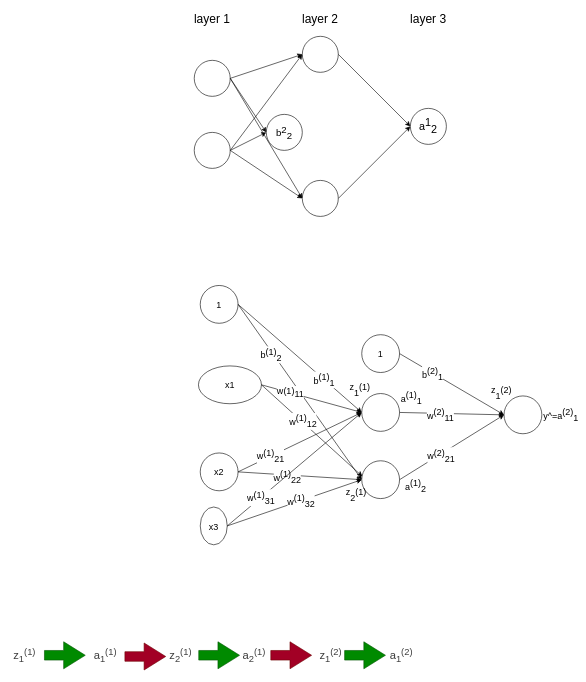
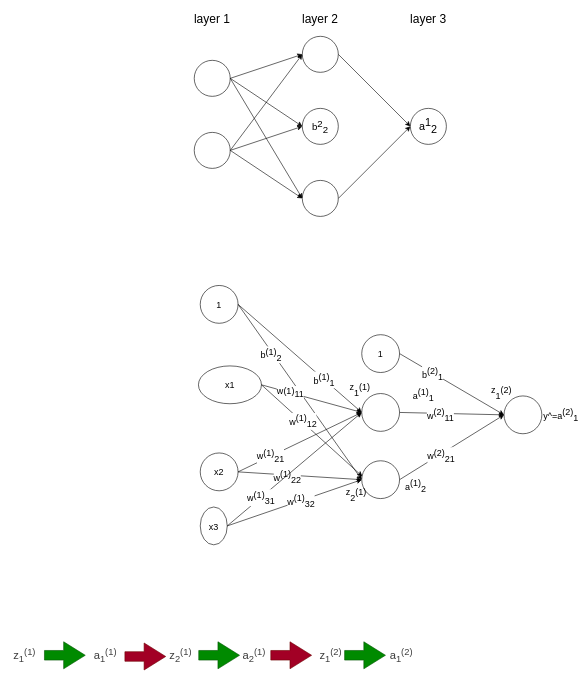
  <mxCell id="0" />
  <mxCell id="1" parent="0" />
  <mxCell id="2" value="" style="ellipse;whiteSpace=wrap;html=1;aspect=fixed;" parent="1" vertex="1"><mxGeometry x="323" y="100" width="60" height="60" as="geometry" /></mxCell>
  <mxCell id="3" value="" style="ellipse;whiteSpace=wrap;html=1;aspect=fixed;" parent="1" vertex="1"><mxGeometry x="323" y="220" width="60" height="60" as="geometry" /></mxCell>
  <mxCell id="4" value="" style="ellipse;whiteSpace=wrap;html=1;aspect=fixed;" parent="1" vertex="1"><mxGeometry x="503" y="300" width="60" height="60" as="geometry" /></mxCell>
- <mxCell id="5" value="b&lt;sup style=&quot;font-size: 16px;&quot;&gt;2&lt;/sup&gt;&lt;span style=&quot;font-size: 16px;&quot;&gt;&lt;sub style=&quot;font-size: 16px;&quot;&gt;2&lt;/sub&gt;&lt;/span&gt;" style="ellipse;whiteSpace=wrap;html=1;aspect=fixed;fontSize=16;" parent="1" vertex="1"><mxGeometry x="443" y="190" width="60" height="60" as="geometry" /></mxCell>
+ <mxCell id="5" value="b&lt;sup style=&quot;font-size: 16px;&quot;&gt;2&lt;/sup&gt;&lt;span style=&quot;font-size: 16px;&quot;&gt;&lt;sub style=&quot;font-size: 16px;&quot;&gt;2&lt;/sub&gt;&lt;/span&gt;" style="ellipse;whiteSpace=wrap;html=1;aspect=fixed;fontSize=16;" parent="1" vertex="1"><mxGeometry x="503" y="180" width="60" height="60" as="geometry" /></mxCell>
  <mxCell id="6" value="" style="ellipse;whiteSpace=wrap;html=1;aspect=fixed;" parent="1" vertex="1"><mxGeometry x="503" y="60" width="60" height="60" as="geometry" /></mxCell>
  <mxCell id="7" value="a&lt;sup style=&quot;font-size: 18px;&quot;&gt;1&lt;/sup&gt;&lt;sub style=&quot;font-size: 18px;&quot;&gt;2&lt;/sub&gt;" style="ellipse;whiteSpace=wrap;html=1;aspect=fixed;fontSize=18;" parent="1" vertex="1"><mxGeometry x="683" y="180" width="60" height="60" as="geometry" /></mxCell>
  <mxCell id="8" value="" style="endArrow=classic;html=1;exitX=1;exitY=0.5;exitDx=0;exitDy=0;entryX=0;entryY=0.5;entryDx=0;entryDy=0;" parent="1" source="2" target="6" edge="1"><mxGeometry width="50" height="50" relative="1" as="geometry"><mxPoint x="663" y="340" as="sourcePoint" /><mxPoint x="713" y="290" as="targetPoint" /></mxGeometry></mxCell>
  <mxCell id="9" value="" style="endArrow=classic;html=1;exitX=1;exitY=0.5;exitDx=0;exitDy=0;entryX=0;entryY=0.5;entryDx=0;entryDy=0;" parent="1" source="2" target="5" edge="1"><mxGeometry width="50" height="50" relative="1" as="geometry"><mxPoint x="393" y="140" as="sourcePoint" /><mxPoint x="513" y="90" as="targetPoint" /></mxGeometry></mxCell>
  <mxCell id="10" value="" style="endArrow=classic;html=1;exitX=1;exitY=0.5;exitDx=0;exitDy=0;entryX=0;entryY=0.5;entryDx=0;entryDy=0;" parent="1" source="2" target="4" edge="1"><mxGeometry width="50" height="50" relative="1" as="geometry"><mxPoint x="403" y="150" as="sourcePoint" /><mxPoint x="523" y="100" as="targetPoint" /></mxGeometry></mxCell>
  <mxCell id="11" value="" style="endArrow=classic;html=1;exitX=1;exitY=0.5;exitDx=0;exitDy=0;entryX=0;entryY=0.5;entryDx=0;entryDy=0;" parent="1" source="3" target="6" edge="1"><mxGeometry width="50" height="50" relative="1" as="geometry"><mxPoint x="413" y="160" as="sourcePoint" /><mxPoint x="533" y="110" as="targetPoint" /></mxGeometry></mxCell>
  <mxCell id="12" value="" style="endArrow=classic;html=1;exitX=1;exitY=0.5;exitDx=0;exitDy=0;entryX=0;entryY=0.5;entryDx=0;entryDy=0;" parent="1" source="3" target="5" edge="1"><mxGeometry width="50" height="50" relative="1" as="geometry"><mxPoint x="423" y="170" as="sourcePoint" /><mxPoint x="543" y="120" as="targetPoint" /></mxGeometry></mxCell>
  <mxCell id="13" value="" style="endArrow=classic;html=1;exitX=1;exitY=0.5;exitDx=0;exitDy=0;entryX=0;entryY=0.5;entryDx=0;entryDy=0;" parent="1" source="3" target="4" edge="1"><mxGeometry width="50" height="50" relative="1" as="geometry"><mxPoint x="433" y="180" as="sourcePoint" /><mxPoint x="553" y="130" as="targetPoint" /></mxGeometry></mxCell>
  <mxCell id="14" value="" style="endArrow=classic;html=1;exitX=1;exitY=0.5;exitDx=0;exitDy=0;entryX=0;entryY=0.5;entryDx=0;entryDy=0;" parent="1" source="6" target="7" edge="1"><mxGeometry width="50" height="50" relative="1" as="geometry"><mxPoint x="453" y="200" as="sourcePoint" /><mxPoint x="573" y="150" as="targetPoint" /></mxGeometry></mxCell>
  <mxCell id="15" value="" style="endArrow=classic;html=1;exitX=1;exitY=0.5;exitDx=0;exitDy=0;" parent="1" source="4" edge="1"><mxGeometry width="50" height="50" relative="1" as="geometry"><mxPoint x="463" y="210" as="sourcePoint" /><mxPoint x="683" y="210" as="targetPoint" /></mxGeometry></mxCell>
  <mxCell id="16" value="layer 1" style="text;html=1;strokeColor=none;fillColor=none;align=center;verticalAlign=middle;whiteSpace=wrap;rounded=0;fontSize=20;" parent="1" vertex="1"><mxGeometry x="313" y="20" width="80" height="20" as="geometry" /></mxCell>
  <mxCell id="17" value="layer 2" style="text;html=1;strokeColor=none;fillColor=none;align=center;verticalAlign=middle;whiteSpace=wrap;rounded=0;fontSize=20;" parent="1" vertex="1"><mxGeometry x="493" y="20" width="80" height="20" as="geometry" /></mxCell>
  <mxCell id="18" value="layer 3" style="text;html=1;strokeColor=none;fillColor=none;align=center;verticalAlign=middle;whiteSpace=wrap;rounded=0;fontSize=20;" parent="1" vertex="1"><mxGeometry x="678" y="20" width="70" height="20" as="geometry" /></mxCell>
  <mxCell id="19" value="1" style="ellipse;whiteSpace=wrap;html=1;aspect=fixed;fontSize=15;" vertex="1" parent="1"><mxGeometry x="333" y="475" width="63" height="63" as="geometry" /></mxCell>
  <mxCell id="20" value="x1" style="ellipse;whiteSpace=wrap;html=1;aspect=fixed;fontSize=15;" vertex="1" parent="1"><mxGeometry x="330" y="609" width="105" height="63" as="geometry" /></mxCell>
  <mxCell id="21" value="x3" style="ellipse;whiteSpace=wrap;html=1;aspect=fixed;fontSize=15;" vertex="1" parent="1"><mxGeometry x="333" y="844" width="45" height="63" as="geometry" /></mxCell>
  <mxCell id="22" value="x2" style="ellipse;whiteSpace=wrap;html=1;aspect=fixed;fontSize=15;" vertex="1" parent="1"><mxGeometry x="333" y="754" width="63" height="63" as="geometry" /></mxCell>
  <mxCell id="23" value="" style="ellipse;whiteSpace=wrap;html=1;aspect=fixed;fontSize=15;" vertex="1" parent="1"><mxGeometry x="602" y="767" width="63" height="63" as="geometry" /></mxCell>
  <mxCell id="24" value="" style="ellipse;whiteSpace=wrap;html=1;aspect=fixed;fontSize=15;" vertex="1" parent="1"><mxGeometry x="602" y="655" width="63" height="63" as="geometry" /></mxCell>
  <mxCell id="25" value="1" style="ellipse;whiteSpace=wrap;html=1;aspect=fixed;fontSize=15;" vertex="1" parent="1"><mxGeometry x="602" y="557" width="63" height="63" as="geometry" /></mxCell>
  <mxCell id="26" value="" style="ellipse;whiteSpace=wrap;html=1;aspect=fixed;fontSize=15;" vertex="1" parent="1"><mxGeometry x="839" y="659" width="63" height="63" as="geometry" /></mxCell>
  <mxCell id="27" value="" style="endArrow=classic;html=1;exitX=1;exitY=0.5;exitDx=0;exitDy=0;entryX=0;entryY=0.5;entryDx=0;entryDy=0;fontSize=15;" edge="1" parent="1" source="19" target="24"><mxGeometry width="50" height="50" relative="1" as="geometry"><mxPoint x="668" y="741" as="sourcePoint" /><mxPoint x="718" y="691" as="targetPoint" /></mxGeometry></mxCell>
  <mxCell id="28" value="b&lt;sup style=&quot;font-size: 15px;&quot;&gt;(1)&lt;/sup&gt;&lt;font style=&quot;font-size: 15px;&quot;&gt;&lt;sub style=&quot;font-size: 15px;&quot;&gt;1&lt;/sub&gt;&lt;/font&gt;" style="edgeLabel;html=1;align=center;verticalAlign=middle;resizable=0;points=[];fontSize=15;" vertex="1" connectable="0" parent="27"><mxGeometry x="0.379" y="-1" relative="1" as="geometry"><mxPoint x="1" as="offset" /></mxGeometry></mxCell>
  <mxCell id="29" value="" style="endArrow=classic;html=1;exitX=1;exitY=0.5;exitDx=0;exitDy=0;entryX=0;entryY=0.5;entryDx=0;entryDy=0;fontSize=15;" edge="1" parent="1" source="19" target="23"><mxGeometry width="50" height="50" relative="1" as="geometry"><mxPoint x="406" y="555.5" as="sourcePoint" /><mxPoint x="527" y="706.5" as="targetPoint" /></mxGeometry></mxCell>
  <mxCell id="30" value="b&lt;sup style=&quot;font-size: 15px;&quot;&gt;(1)&lt;/sup&gt;&lt;sub style=&quot;font-size: 15px;&quot;&gt;2&lt;/sub&gt;" style="edgeLabel;html=1;align=center;verticalAlign=middle;resizable=0;points=[];fontSize=15;" vertex="1" connectable="0" parent="29"><mxGeometry x="-0.446" y="-3" relative="1" as="geometry"><mxPoint as="offset" /></mxGeometry></mxCell>
  <mxCell id="31" value="" style="endArrow=classic;html=1;exitX=1;exitY=0.5;exitDx=0;exitDy=0;entryX=0;entryY=0.5;entryDx=0;entryDy=0;fontSize=15;" edge="1" parent="1" source="20" target="24"><mxGeometry width="50" height="50" relative="1" as="geometry"><mxPoint x="406" y="555.5" as="sourcePoint" /><mxPoint x="527" y="803.5" as="targetPoint" /></mxGeometry></mxCell>
  <mxCell id="32" value="w&lt;span style=&quot;font-size: 15px;&quot;&gt;(1)&lt;/span&gt;&lt;font style=&quot;font-size: 15px;&quot;&gt;&lt;sub style=&quot;font-size: 15px;&quot;&gt;11&lt;/sub&gt;&lt;/font&gt;" style="edgeLabel;html=1;align=center;verticalAlign=middle;resizable=0;points=[];fontSize=15;" vertex="1" connectable="0" parent="31"><mxGeometry x="-0.429" y="1" relative="1" as="geometry"><mxPoint as="offset" /></mxGeometry></mxCell>
  <mxCell id="33" value="" style="endArrow=classic;html=1;exitX=1;exitY=0.5;exitDx=0;exitDy=0;entryX=0.016;entryY=0.413;entryDx=0;entryDy=0;entryPerimeter=0;fontSize=15;" edge="1" parent="1" source="20" target="23"><mxGeometry width="50" height="50" relative="1" as="geometry"><mxPoint x="416" y="565.5" as="sourcePoint" /><mxPoint x="537" y="813.5" as="targetPoint" /></mxGeometry></mxCell>
  <mxCell id="34" value="w&lt;sup style=&quot;font-size: 15px;&quot;&gt;(1)&lt;/sup&gt;&lt;span style=&quot;font-size: 15px;&quot;&gt;&lt;sub style=&quot;font-size: 15px;&quot;&gt;12&lt;/sub&gt;&lt;/span&gt;" style="edgeLabel;html=1;align=center;verticalAlign=middle;resizable=0;points=[];fontSize=15;" vertex="1" connectable="0" parent="33"><mxGeometry x="-0.199" y="1" relative="1" as="geometry"><mxPoint as="offset" /></mxGeometry></mxCell>
  <mxCell id="35" value="" style="endArrow=classic;html=1;fontSize=15;exitX=1;exitY=0.5;exitDx=0;exitDy=0;entryX=0;entryY=0.5;entryDx=0;entryDy=0;" edge="1" parent="1" source="22" target="24"><mxGeometry width="50" height="50" relative="1" as="geometry"><mxPoint x="668" y="730" as="sourcePoint" /><mxPoint x="718" y="680" as="targetPoint" /></mxGeometry></mxCell>
  <mxCell id="36" value="w&lt;sup style=&quot;font-size: 15px;&quot;&gt;(1)&lt;/sup&gt;&lt;sub style=&quot;font-size: 15px;&quot;&gt;21&lt;/sub&gt;" style="edgeLabel;html=1;align=center;verticalAlign=middle;resizable=0;points=[];fontSize=15;" vertex="1" connectable="0" parent="35"><mxGeometry x="-0.471" y="2" relative="1" as="geometry"><mxPoint as="offset" /></mxGeometry></mxCell>
  <mxCell id="37" value="" style="endArrow=classic;html=1;fontSize=15;exitX=1;exitY=0.5;exitDx=0;exitDy=0;entryX=0;entryY=0.5;entryDx=0;entryDy=0;" edge="1" parent="1" source="22" target="23"><mxGeometry width="50" height="50" relative="1" as="geometry"><mxPoint x="406" y="765.5" as="sourcePoint" /><mxPoint x="612" y="705.5" as="targetPoint" /></mxGeometry></mxCell>
  <mxCell id="38" value="w&lt;sup style=&quot;font-size: 15px;&quot;&gt;(1)&lt;/sup&gt;&lt;sub style=&quot;font-size: 15px;&quot;&gt;22&lt;/sub&gt;" style="edgeLabel;html=1;align=center;verticalAlign=middle;resizable=0;points=[];fontSize=15;" vertex="1" connectable="0" parent="37"><mxGeometry x="-0.207" y="-3" relative="1" as="geometry"><mxPoint as="offset" /></mxGeometry></mxCell>
  <mxCell id="39" value="" style="endArrow=classic;html=1;fontSize=15;exitX=1;exitY=0.5;exitDx=0;exitDy=0;entryX=0;entryY=0.5;entryDx=0;entryDy=0;" edge="1" parent="1" source="21" target="24"><mxGeometry width="50" height="50" relative="1" as="geometry"><mxPoint x="668" y="722" as="sourcePoint" /><mxPoint x="718" y="672" as="targetPoint" /></mxGeometry></mxCell>
  <mxCell id="40" value="w&lt;sup style=&quot;font-size: 15px;&quot;&gt;(1)&lt;/sup&gt;&lt;sub style=&quot;font-size: 15px;&quot;&gt;31&lt;/sub&gt;" style="edgeLabel;html=1;align=center;verticalAlign=middle;resizable=0;points=[];fontSize=15;" vertex="1" connectable="0" parent="39"><mxGeometry x="-0.495" y="1" relative="1" as="geometry"><mxPoint as="offset" /></mxGeometry></mxCell>
  <mxCell id="41" value="" style="endArrow=classic;html=1;fontSize=15;exitX=1;exitY=0.5;exitDx=0;exitDy=0;entryX=0;entryY=0.5;entryDx=0;entryDy=0;" edge="1" parent="1" source="21" target="23"><mxGeometry width="50" height="50" relative="1" as="geometry"><mxPoint x="406" y="885.5" as="sourcePoint" /><mxPoint x="612" y="705.5" as="targetPoint" /></mxGeometry></mxCell>
  <mxCell id="42" value="w&lt;sup style=&quot;font-size: 15px;&quot;&gt;(1)&lt;/sup&gt;&lt;sub style=&quot;font-size: 15px;&quot;&gt;32&lt;/sub&gt;" style="edgeLabel;html=1;align=center;verticalAlign=middle;resizable=0;points=[];fontSize=15;" vertex="1" connectable="0" parent="41"><mxGeometry x="0.099" relative="1" as="geometry"><mxPoint as="offset" /></mxGeometry></mxCell>
  <mxCell id="43" value="" style="endArrow=classic;html=1;fontSize=15;exitX=1;exitY=0.5;exitDx=0;exitDy=0;entryX=0;entryY=0.5;entryDx=0;entryDy=0;" edge="1" parent="1" source="25" target="26"><mxGeometry width="50" height="50" relative="1" as="geometry"><mxPoint x="668" y="714" as="sourcePoint" /><mxPoint x="718" y="664" as="targetPoint" /></mxGeometry></mxCell>
  <mxCell id="44" value="b&lt;sup style=&quot;font-size: 15px;&quot;&gt;(2)&lt;/sup&gt;&lt;sub style=&quot;font-size: 15px;&quot;&gt;1&lt;/sub&gt;" style="edgeLabel;html=1;align=center;verticalAlign=middle;resizable=0;points=[];fontSize=15;" vertex="1" connectable="0" parent="43"><mxGeometry x="-0.361" y="-1" relative="1" as="geometry"><mxPoint as="offset" /></mxGeometry></mxCell>
  <mxCell id="45" value="" style="endArrow=classic;html=1;fontSize=15;exitX=1;exitY=0.5;exitDx=0;exitDy=0;entryX=0;entryY=0.5;entryDx=0;entryDy=0;" edge="1" parent="1" source="24" target="26"><mxGeometry width="50" height="50" relative="1" as="geometry"><mxPoint x="668" y="714" as="sourcePoint" /><mxPoint x="718" y="664" as="targetPoint" /></mxGeometry></mxCell>
  <mxCell id="46" value="w&lt;sup style=&quot;font-size: 15px;&quot;&gt;(2)&lt;/sup&gt;&lt;sub style=&quot;font-size: 15px;&quot;&gt;11&lt;/sub&gt;" style="edgeLabel;html=1;align=center;verticalAlign=middle;resizable=0;points=[];fontSize=15;" vertex="1" connectable="0" parent="45"><mxGeometry x="-0.218" y="-2" relative="1" as="geometry"><mxPoint as="offset" /></mxGeometry></mxCell>
  <mxCell id="47" value="" style="endArrow=classic;html=1;fontSize=15;exitX=1;exitY=0.5;exitDx=0;exitDy=0;entryX=0;entryY=0.5;entryDx=0;entryDy=0;" edge="1" parent="1" source="23" target="26"><mxGeometry width="50" height="50" relative="1" as="geometry"><mxPoint x="668" y="714" as="sourcePoint" /><mxPoint x="718" y="664" as="targetPoint" /></mxGeometry></mxCell>
  <mxCell id="48" value="w&lt;sup style=&quot;font-size: 15px;&quot;&gt;(2)&lt;/sup&gt;&lt;sub style=&quot;font-size: 15px;&quot;&gt;21&lt;/sub&gt;" style="edgeLabel;html=1;align=center;verticalAlign=middle;resizable=0;points=[];fontSize=15;" vertex="1" connectable="0" parent="47"><mxGeometry x="-0.222" y="-1" relative="1" as="geometry"><mxPoint as="offset" /></mxGeometry></mxCell>
- <mxCell id="49" value="a&lt;sup style=&quot;font-size: 15px;&quot;&gt;(1)&lt;/sup&gt;&lt;sub style=&quot;font-size: 15px;&quot;&gt;1&lt;/sub&gt;" style="text;html=1;strokeColor=none;fillColor=none;align=center;verticalAlign=middle;whiteSpace=wrap;rounded=0;fontSize=15;" vertex="1" parent="1"><mxGeometry x="665" y="652" width="40" height="20" as="geometry" /></mxCell>
+ <mxCell id="49" value="a&lt;sup style=&quot;font-size: 15px;&quot;&gt;(1)&lt;/sup&gt;&lt;sub style=&quot;font-size: 15px;&quot;&gt;1&lt;/sub&gt;" style="text;html=1;strokeColor=none;fillColor=none;align=center;verticalAlign=middle;whiteSpace=wrap;rounded=0;fontSize=15;" vertex="1" parent="1"><mxGeometry x="685" y="647" width="40" height="20" as="geometry" /></mxCell>
  <mxCell id="50" value="a&lt;sup style=&quot;font-size: 15px;&quot;&gt;(1)&lt;/sup&gt;&lt;sub style=&quot;font-size: 15px;&quot;&gt;2&lt;/sub&gt;" style="text;html=1;strokeColor=none;fillColor=none;align=center;verticalAlign=middle;whiteSpace=wrap;rounded=0;fontSize=15;" vertex="1" parent="1"><mxGeometry x="672" y="799" width="40" height="20" as="geometry" /></mxCell>
  <mxCell id="51" value="&lt;span style=&quot;font-size: 15px;&quot;&gt;&lt;sup style=&quot;font-size: 15px;&quot;&gt;z&lt;/sup&gt;&lt;sub style=&quot;font-size: 15px;&quot;&gt;1&lt;/sub&gt;&lt;/span&gt;&lt;sup style=&quot;font-size: 15px;&quot;&gt;(1)&lt;/sup&gt;" style="text;html=1;strokeColor=none;fillColor=none;align=center;verticalAlign=middle;whiteSpace=wrap;rounded=0;fontSize=15;" vertex="1" parent="1"><mxGeometry x="579" y="639" width="40" height="20" as="geometry" /></mxCell>
  <mxCell id="52" value="&lt;span style=&quot;font-size: 15px;&quot;&gt;&lt;sup style=&quot;font-size: 15px;&quot;&gt;z&lt;/sup&gt;&lt;sub style=&quot;font-size: 15px;&quot;&gt;2&lt;/sub&gt;&lt;/span&gt;&lt;sup style=&quot;font-size: 15px;&quot;&gt;(1)&lt;/sup&gt;" style="text;html=1;strokeColor=none;fillColor=none;align=center;verticalAlign=middle;whiteSpace=wrap;rounded=0;fontSize=15;" vertex="1" parent="1"><mxGeometry x="573" y="814" width="40" height="20" as="geometry" /></mxCell>
  <mxCell id="53" value="&lt;span style=&quot;font-size: 15px;&quot;&gt;&lt;sup style=&quot;font-size: 15px;&quot;&gt;z&lt;/sup&gt;&lt;sub style=&quot;font-size: 15px;&quot;&gt;1&lt;/sub&gt;&lt;/span&gt;&lt;sup style=&quot;font-size: 15px;&quot;&gt;(2)&lt;/sup&gt;" style="text;html=1;strokeColor=none;fillColor=none;align=center;verticalAlign=middle;whiteSpace=wrap;rounded=0;fontSize=15;" vertex="1" parent="1"><mxGeometry x="815" y="644" width="40" height="20" as="geometry" /></mxCell>
  <mxCell id="54" value="&lt;span style=&quot;font-size: 15px;&quot;&gt;y^=a&lt;sup style=&quot;font-size: 15px;&quot;&gt;(2)&lt;/sup&gt;&lt;sub style=&quot;font-size: 15px;&quot;&gt;1&lt;/sub&gt;&lt;/span&gt;" style="text;html=1;strokeColor=none;fillColor=none;align=center;verticalAlign=middle;whiteSpace=wrap;rounded=0;fontSize=15;" vertex="1" parent="1"><mxGeometry x="914" y="680.5" width="40" height="20" as="geometry" /></mxCell>
  <mxCell id="55" value="&lt;span style=&quot;font-size: 14.0pt ; line-height: 107% ; font-family: &amp;quot;calibri&amp;quot; , sans-serif ; color: #3d3d3d ; background: white&quot;&gt;z&lt;sub&gt;1&lt;/sub&gt;&lt;sup&gt;(1)&lt;/sup&gt;&lt;/span&gt;" style="text;whiteSpace=wrap;html=1;fontSize=15;" vertex="1" parent="1"><mxGeometry x="20" y="1069" width="53" height="45" as="geometry" /></mxCell>
  <mxCell id="56" value="" style="shape=flexArrow;endArrow=classic;html=1;fontSize=15;endWidth=28;endSize=11.67;width=16;fillColor=#008a00;strokeColor=#005700;" edge="1" parent="1"><mxGeometry width="50" height="50" relative="1" as="geometry"><mxPoint x="73" y="1091" as="sourcePoint" /><mxPoint x="142" y="1091" as="targetPoint" /></mxGeometry></mxCell>
  <mxCell id="57" value="&lt;span style=&quot;font-size: 14.0pt ; line-height: 107% ; font-family: &amp;quot;calibri&amp;quot; , sans-serif ; color: #3d3d3d ; background: white&quot;&gt;a&lt;sub&gt;1&lt;/sub&gt;&lt;sup&gt;(1)&lt;/sup&gt;&lt;/span&gt;" style="text;whiteSpace=wrap;html=1;fontSize=15;" vertex="1" parent="1"><mxGeometry x="154" y="1069" width="54" height="45" as="geometry" /></mxCell>
  <mxCell id="58" value="&lt;span style=&quot;font-size: 14.0pt ; line-height: 107% ; font-family: &amp;quot;calibri&amp;quot; , sans-serif ; color: #3d3d3d ; background: white&quot;&gt;z&lt;sub&gt;2&lt;/sub&gt;&lt;sup&gt;(1) &lt;/sup&gt;&lt;/span&gt;" style="text;whiteSpace=wrap;html=1;fontSize=15;" vertex="1" parent="1"><mxGeometry x="280" y="1069" width="53" height="45" as="geometry" /></mxCell>
  <mxCell id="59" value="&lt;span style=&quot;font-size: 14.0pt ; line-height: 107% ; font-family: &amp;quot;calibri&amp;quot; , sans-serif ; color: #3d3d3d ; background: white&quot;&gt;a&lt;sub&gt;2&lt;/sub&gt;&lt;sup&gt;(1)&lt;/sup&gt; &lt;/span&gt;" style="text;whiteSpace=wrap;html=1;fontSize=15;" vertex="1" parent="1"><mxGeometry x="402" y="1069" width="54" height="45" as="geometry" /></mxCell>
  <mxCell id="60" value="&lt;span style=&quot;font-size: 14.0pt ; line-height: 107% ; font-family: &amp;quot;calibri&amp;quot; , sans-serif ; color: #3d3d3d ; background: white&quot;&gt;z&lt;sub&gt;1&lt;/sub&gt;&lt;sup&gt;(2) &lt;/sup&gt;&lt;/span&gt;" style="text;whiteSpace=wrap;html=1;fontSize=15;" vertex="1" parent="1"><mxGeometry x="530" y="1069" width="53" height="45" as="geometry" /></mxCell>
  <mxCell id="61" value="&lt;span style=&quot;font-size: 14.0pt ; line-height: 107% ; font-family: &amp;quot;calibri&amp;quot; , sans-serif ; color: #3d3d3d ; background: white&quot;&gt;a&lt;sub&gt;1&lt;/sub&gt;&lt;sup&gt;(2)&lt;/sup&gt;&lt;/span&gt;" style="text;whiteSpace=wrap;html=1;fontSize=15;" vertex="1" parent="1"><mxGeometry x="647" y="1069" width="54" height="45" as="geometry" /></mxCell>
  <mxCell id="62" value="" style="shape=flexArrow;endArrow=classic;html=1;fontSize=15;endWidth=28;endSize=11.67;width=16;fillColor=#a20025;strokeColor=#6F0000;" edge="1" parent="1"><mxGeometry width="50" height="50" relative="1" as="geometry"><mxPoint x="207" y="1093" as="sourcePoint" /><mxPoint x="276" y="1093" as="targetPoint" /></mxGeometry></mxCell>
  <mxCell id="63" value="" style="shape=flexArrow;endArrow=classic;html=1;fontSize=15;endWidth=28;endSize=11.67;width=16;fillColor=#008a00;strokeColor=#005700;" edge="1" parent="1"><mxGeometry width="50" height="50" relative="1" as="geometry"><mxPoint x="330" y="1091" as="sourcePoint" /><mxPoint x="399" y="1091" as="targetPoint" /></mxGeometry></mxCell>
  <mxCell id="64" value="" style="shape=flexArrow;endArrow=classic;html=1;fontSize=15;endWidth=28;endSize=11.67;width=16;fillColor=#a20025;strokeColor=#6F0000;" edge="1" parent="1"><mxGeometry width="50" height="50" relative="1" as="geometry"><mxPoint x="450" y="1091" as="sourcePoint" /><mxPoint x="519" y="1091" as="targetPoint" /></mxGeometry></mxCell>
  <mxCell id="65" value="" style="shape=flexArrow;endArrow=classic;html=1;fontSize=15;endWidth=28;endSize=11.67;width=16;fillColor=#008a00;strokeColor=#005700;" edge="1" parent="1"><mxGeometry width="50" height="50" relative="1" as="geometry"><mxPoint x="573" y="1091" as="sourcePoint" /><mxPoint x="642" y="1091" as="targetPoint" /></mxGeometry></mxCell>
